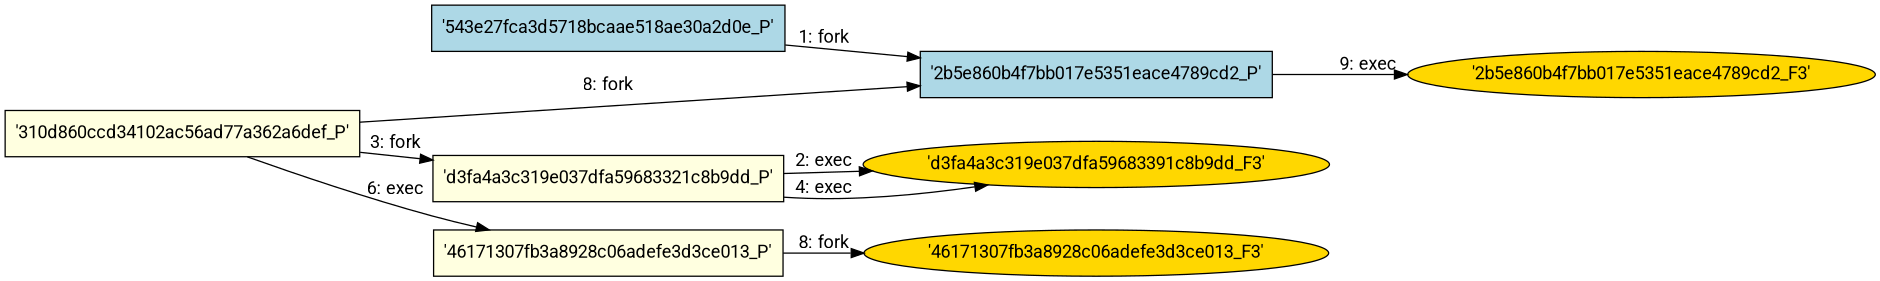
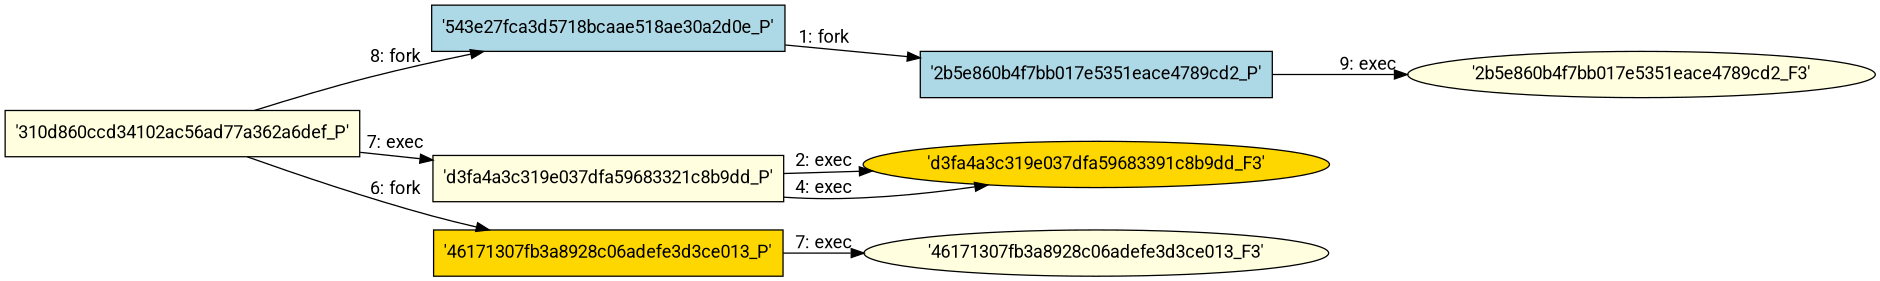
  digraph {
    engine=neato
    fixedsize=false
    fontname=Roboto
    fontsize=10
    nodesep=0.3
    rankdir=LR
    ranksep=0
    splines=true
    node [fillcolor=lightyellow fontname=Roboto node_type=Process shape=box style=filled]
    edge [fontname=Roboto]
    "'543e27fca3d5718bcaae518ae30a2d0e_P'" [fillcolor=lightblue]
    "'2b5e860b4f7bb017e5351eace4789cd2_P'" [fillcolor=lightblue]
    n3 [fillcolor=gold label="'d3fa4a3c319e037dfa59683391c8b9dd_F3'" node_type=File shape=ellipse]
    "'d3fa4a3c319e037dfa59683321c8b9dd_P'"
    n5 [label="'310d860ccd34102ac56ad77a362a6def_P'"]
-   "'46171307fb3a8928c06adefe3d3ce013_P'"
-   "'46171307fb3a8928c06adefe3d3ce013_F3'" [fillcolor=gold node_type=File shape=ellipse]
-   "'2b5e860b4f7bb017e5351eace4789cd2_F3'" [fillcolor=gold node_type=File shape=ellipse]
+   "'46171307fb3a8928c06adefe3d3ce013_P'" [fillcolor=gold]
+   "'46171307fb3a8928c06adefe3d3ce013_F3'" [node_type=File shape=ellipse]
+   "'2b5e860b4f7bb017e5351eace4789cd2_F3'" [node_type=File shape=ellipse]
    "'543e27fca3d5718bcaae518ae30a2d0e_P'" -> "'2b5e860b4f7bb017e5351eace4789cd2_P'" [label="1: fork"]
    "'2b5e860b4f7bb017e5351eace4789cd2_P'" -> "'2b5e860b4f7bb017e5351eace4789cd2_F3'" [label="9: exec"]
    "'d3fa4a3c319e037dfa59683321c8b9dd_P'" -> n3 [label="2: exec"]
    "'d3fa4a3c319e037dfa59683321c8b9dd_P'" -> n3 [label="4: exec"]
-   n5 -> "'2b5e860b4f7bb017e5351eace4789cd2_P'" [label="8: fork"]
-   n5 -> "'d3fa4a3c319e037dfa59683321c8b9dd_P'" [label="3: fork"]
-   n5 -> "'46171307fb3a8928c06adefe3d3ce013_P'" [label="6: exec"]
-   "'46171307fb3a8928c06adefe3d3ce013_P'" -> "'46171307fb3a8928c06adefe3d3ce013_F3'" [label="8: fork"]
+   n5 -> "'543e27fca3d5718bcaae518ae30a2d0e_P'" [label="8: fork"]
+   n5 -> "'d3fa4a3c319e037dfa59683321c8b9dd_P'" [label="7: exec"]
+   n5 -> "'46171307fb3a8928c06adefe3d3ce013_P'" [label="6: fork"]
+   "'46171307fb3a8928c06adefe3d3ce013_P'" -> "'46171307fb3a8928c06adefe3d3ce013_F3'" [label="7: exec"]
  }
